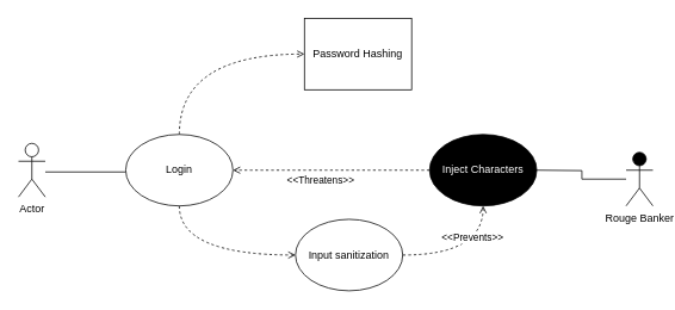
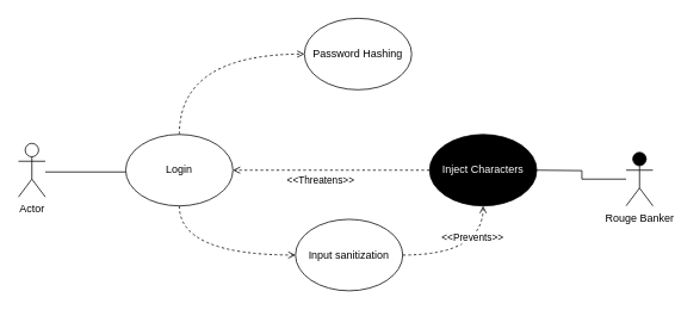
  <mxCell id="0" />
  <mxCell id="1" parent="0" />
  <mxCell id="2" value="Actor" style="shape=umlActor;verticalLabelPosition=bottom;verticalAlign=top;html=1;outlineConnect=0;fillColor=#FFFFFF;" parent="1" vertex="1"><mxGeometry x="20" y="160" width="30" height="60" as="geometry" /></mxCell>
  <mxCell id="3" value="" style="endArrow=none;html=1;" parent="1" edge="1"><mxGeometry width="50" height="50" relative="1" as="geometry"><mxPoint x="50" y="192" as="sourcePoint" /><mxPoint x="140" y="192" as="targetPoint" /></mxGeometry></mxCell>
  <mxCell id="4" style="edgeStyle=orthogonalEdgeStyle;rounded=1;orthogonalLoop=1;jettySize=auto;html=1;entryX=0;entryY=0.5;entryDx=0;entryDy=0;dashed=1;strokeWidth=1;endFill=0;endArrow=open;curved=1;exitX=0.5;exitY=0;exitDx=0;exitDy=0;" edge="1" parent="1" source="5" target="8"><mxGeometry relative="1" as="geometry" /></mxCell>
  <mxCell id="5" value="Login" style="ellipse;whiteSpace=wrap;html=1;fillColor=#FFFFFF;" parent="1" vertex="1"><mxGeometry x="140" y="150" width="120" height="80" as="geometry" /></mxCell>
  <mxCell id="6" value="Input sanitization" style="ellipse;whiteSpace=wrap;html=1;fillColor=#FFFFFF;" parent="1" vertex="1"><mxGeometry x="330" y="245" width="120" height="80" as="geometry" /></mxCell>
  <mxCell id="7" value="" style="endArrow=open;dashed=1;html=1;entryX=0;entryY=0.5;entryDx=0;entryDy=0;edgeStyle=orthogonalEdgeStyle;curved=1;endFill=0;strokeWidth=1;exitX=0.5;exitY=1;exitDx=0;exitDy=0;" parent="1" source="5" target="6" edge="1"><mxGeometry width="50" height="50" relative="1" as="geometry"><mxPoint x="120" y="320" as="sourcePoint" /><mxPoint x="110" y="300" as="targetPoint" /></mxGeometry></mxCell>
- <mxCell id="8" value="Password Hashing" style="whiteSpace=wrap;html=1;rounded=0;" vertex="1" parent="1"><mxGeometry x="340" y="20" width="120" height="80" as="geometry" /></mxCell>
+ <mxCell id="8" value="Password Hashing" style="ellipse;whiteSpace=wrap;html=1;" vertex="1" parent="1"><mxGeometry x="340" y="20" width="120" height="80" as="geometry" /></mxCell>
  <mxCell id="9" style="edgeStyle=orthogonalEdgeStyle;rounded=0;orthogonalLoop=1;jettySize=auto;html=1;entryX=1;entryY=0.5;entryDx=0;entryDy=0;endArrow=none;endFill=0;" edge="1" parent="1" source="10"><mxGeometry relative="1" as="geometry"><mxPoint x="600" y="190" as="targetPoint" /></mxGeometry></mxCell>
  <mxCell id="10" value="Rouge Banker" style="shape=umlActor;verticalLabelPosition=bottom;verticalAlign=top;html=1;outlineConnect=0;fillColor=#000000;" vertex="1" parent="1"><mxGeometry x="700" y="170" width="30" height="60" as="geometry" /></mxCell>
  <mxCell id="11" style="edgeStyle=orthogonalEdgeStyle;curved=1;rounded=0;orthogonalLoop=1;jettySize=auto;html=1;entryX=1;entryY=0.5;entryDx=0;entryDy=0;dashed=1;endArrow=open;endFill=0;strokeWidth=1;" edge="1" parent="1" source="13"><mxGeometry relative="1" as="geometry"><mxPoint x="260" y="190" as="targetPoint" /></mxGeometry></mxCell>
  <mxCell id="12" value="&amp;lt;&amp;lt;Threatens&amp;gt;&amp;gt;" style="edgeLabel;html=1;align=center;verticalAlign=middle;resizable=0;points=[];" vertex="1" connectable="0" parent="11"><mxGeometry x="0.114" y="1" relative="1" as="geometry"><mxPoint y="9" as="offset" /></mxGeometry></mxCell>
  <mxCell id="13" value="Inject Characters" style="ellipse;whiteSpace=wrap;html=1;fillColor=#000000;fontColor=#FFFFFF;" vertex="1" parent="1"><mxGeometry x="480" y="150" width="120" height="80" as="geometry" /></mxCell>
  <mxCell id="14" style="edgeStyle=orthogonalEdgeStyle;curved=1;rounded=0;orthogonalLoop=1;jettySize=auto;html=1;dashed=1;endArrow=open;endFill=0;strokeWidth=1;exitX=1;exitY=0.5;exitDx=0;exitDy=0;entryX=0.5;entryY=1;entryDx=0;entryDy=0;" edge="1" parent="1" target="13" source="6"><mxGeometry relative="1" as="geometry"><mxPoint x="370" y="260" as="targetPoint" /><mxPoint x="380" y="330" as="sourcePoint" /></mxGeometry></mxCell>
  <mxCell id="15" value="&amp;lt;&amp;lt;Prevents&amp;gt;&amp;gt;" style="edgeLabel;html=1;align=center;verticalAlign=middle;resizable=0;points=[];" vertex="1" connectable="0" parent="14"><mxGeometry x="-0.229" y="23" relative="1" as="geometry"><mxPoint x="21" y="3" as="offset" /></mxGeometry></mxCell>
